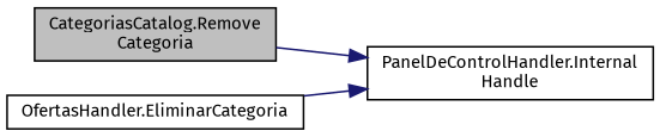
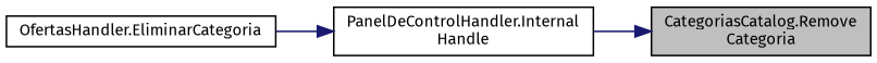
  digraph {
    fontname="Fira Sans"
    rankdir=RL
    node [color=black fillcolor=white fontname="Fira Sans" fontsize=10 shape=record style=filled]
    edge [color=midnightblue dir=back fontname="Fira Sans" fontsize=10 labelfontname=Helvetica labelfontsize=10 style=solid]
    n1 [fillcolor=grey75 fontcolor=black height=0.2 label="CategoriasCatalog.Remove\lCategoria" width=0.4]
    n2 [height=0.2 label="PanelDeControlHandler.Internal\lHandle" width=0.4]
    n3 [height=0.2 label="OfertasHandler.EliminarCategoria" width=0.4]
-   n2 -> n1
+   n1 -> n2
    n2 -> n3
  }
